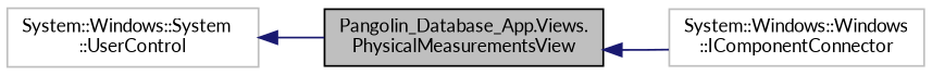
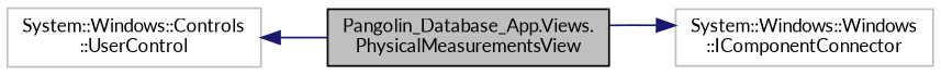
  digraph {
    fontname=Lato
    rankdir=LR
    node [color=grey75 fillcolor=white fontname=Lato fontsize=10 shape=record style=filled]
    edge [color=midnightblue dir=back fontname=Lato fontsize=10 labelfontname=Helvetica labelfontsize=10 style=solid]
    n1 [color=black fillcolor=grey75 fontcolor=black height=0.2 label="Pangolin_Database_App.Views.\lPhysicalMeasurementsView" width=0.4]
-   n2 [height=0.2 label="System::Windows::System\l::UserControl" width=0.4]
+   n2 [height=0.2 label="System::Windows::Controls\l::UserControl" width=0.4]
    n3 [height=0.2 label="System::Windows::Windows\l::IComponentConnector" width=0.4]
    n2 -> n1
-   n1 -> n3
+   n3 -> n1
  }
